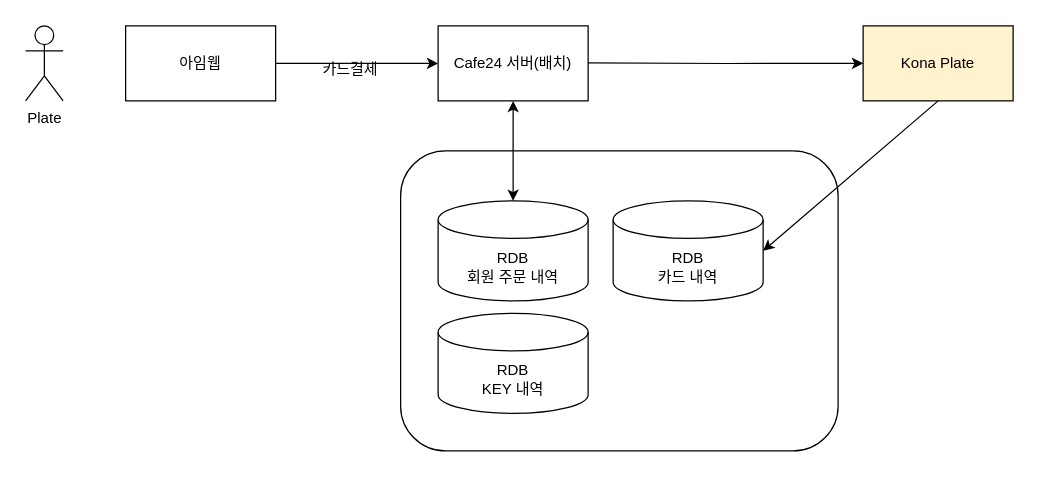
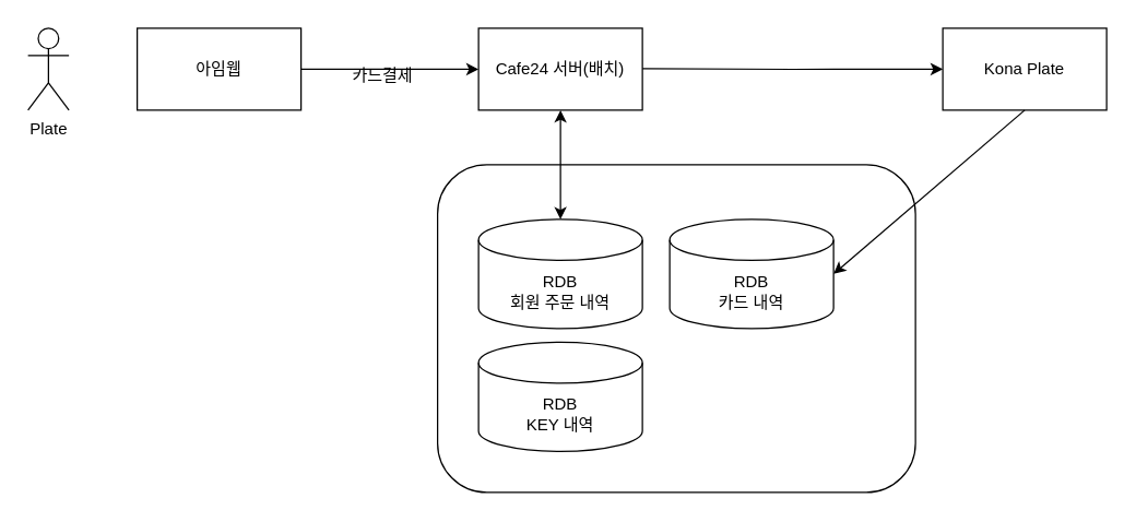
  <mxCell id="0" />
  <mxCell id="1" parent="0" />
  <mxCell id="2" value="" style="rounded=1;whiteSpace=wrap;html=1;" vertex="1" parent="1"><mxGeometry x="320" y="120" width="350" height="240" as="geometry" /></mxCell>
  <mxCell id="3" value="" style="edgeStyle=orthogonalEdgeStyle;rounded=0;orthogonalLoop=1;jettySize=auto;html=1;entryX=0;entryY=0.5;entryDx=0;entryDy=0;" edge="1" parent="1" source="4" target="5"><mxGeometry relative="1" as="geometry"><mxPoint x="320" y="50" as="targetPoint" /></mxGeometry></mxCell>
  <mxCell id="4" value="아임웹" style="rounded=0;whiteSpace=wrap;html=1;" vertex="1" parent="1"><mxGeometry x="100" y="20" width="120" height="60" as="geometry" /></mxCell>
  <mxCell id="5" value="Cafe24 서버(배치)" style="rounded=0;whiteSpace=wrap;html=1;" vertex="1" parent="1"><mxGeometry x="350" y="20" width="120" height="60" as="geometry" /></mxCell>
- <mxCell id="6" value="Kona Plate" style="rounded=0;whiteSpace=wrap;html=1;fillColor=#fff2cc;" vertex="1" parent="1"><mxGeometry x="690" y="20" width="120" height="60" as="geometry" /></mxCell>
+ <mxCell id="6" value="Kona Plate" style="rounded=0;whiteSpace=wrap;html=1;" vertex="1" parent="1"><mxGeometry x="690" y="20" width="120" height="60" as="geometry" /></mxCell>
  <mxCell id="7" value="" style="edgeStyle=orthogonalEdgeStyle;rounded=0;orthogonalLoop=1;jettySize=auto;html=1;entryX=0;entryY=0.5;entryDx=0;entryDy=0;" edge="1" parent="1" target="6"><mxGeometry relative="1" as="geometry"><mxPoint x="470" y="49.58" as="sourcePoint" /><mxPoint x="600" y="49.58" as="targetPoint" /></mxGeometry></mxCell>
  <mxCell id="8" value="Plate" style="shape=umlActor;verticalLabelPosition=bottom;verticalAlign=top;html=1;outlineConnect=0;" vertex="1" parent="1"><mxGeometry x="20" y="20" width="30" height="60" as="geometry" /></mxCell>
  <mxCell id="9" value="&lt;div&gt;RDB&lt;/div&gt;회원 주문 내역" style="shape=cylinder3;whiteSpace=wrap;html=1;boundedLbl=1;backgroundOutline=1;size=15;" vertex="1" parent="1"><mxGeometry x="350" y="160" width="120" height="80" as="geometry" /></mxCell>
  <mxCell id="10" value="" style="endArrow=classic;startArrow=classic;html=1;rounded=0;exitX=0.5;exitY=0;exitDx=0;exitDy=0;exitPerimeter=0;entryX=0.5;entryY=1;entryDx=0;entryDy=0;" edge="1" parent="1" source="9" target="5"><mxGeometry width="50" height="50" relative="1" as="geometry"><mxPoint x="560" y="20" as="sourcePoint" /><mxPoint x="610" y="-30" as="targetPoint" /></mxGeometry></mxCell>
  <mxCell id="11" value="&lt;div&gt;RDB&lt;/div&gt;KEY 내역" style="shape=cylinder3;whiteSpace=wrap;html=1;boundedLbl=1;backgroundOutline=1;size=15;" vertex="1" parent="1"><mxGeometry x="350" y="250" width="120" height="80" as="geometry" /></mxCell>
  <mxCell id="12" value="카드결제" style="rounded=0;whiteSpace=wrap;html=1;strokeColor=none;fillColor=none;" vertex="1" parent="1"><mxGeometry x="240" y="25" width="80" height="60" as="geometry" /></mxCell>
  <mxCell id="13" value="&lt;div&gt;RDB&lt;/div&gt;카드 내역" style="shape=cylinder3;whiteSpace=wrap;html=1;boundedLbl=1;backgroundOutline=1;size=15;" vertex="1" parent="1"><mxGeometry x="490" y="160" width="120" height="80" as="geometry" /></mxCell>
  <mxCell id="14" value="" style="endArrow=classic;html=1;rounded=0;exitX=0.5;exitY=1;exitDx=0;exitDy=0;entryX=1;entryY=0.5;entryDx=0;entryDy=0;entryPerimeter=0;" edge="1" parent="1" source="6" target="13"><mxGeometry width="50" height="50" relative="1" as="geometry"><mxPoint x="560" y="170" as="sourcePoint" /><mxPoint x="610" y="120" as="targetPoint" /></mxGeometry></mxCell>
